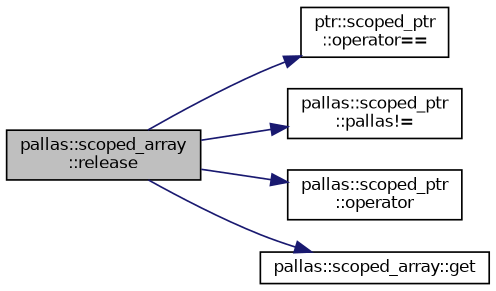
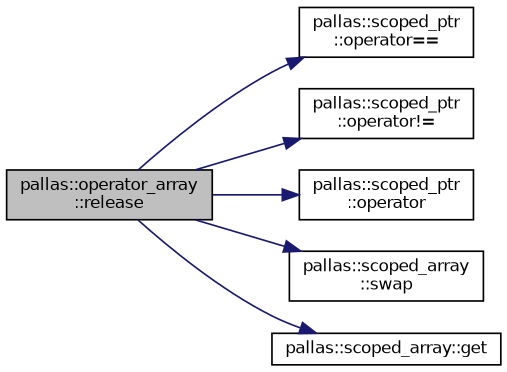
  digraph {
    rankdir=LR
    node [color=black fillcolor=white fontname=Helvetica fontsize=10 shape=record style=filled]
    edge [color=midnightblue fontname=Helvetica fontsize=10 labelfontname=Helvetica labelfontsize=10 style=solid]
-   n1 [fillcolor=grey75 fontcolor=black height=0.2 label="pallas::scoped_array\l::release" width=0.4]
-   n2 [height=0.2 label="ptr::scoped_ptr\l::operator==" width=0.4]
-   n3 [height=0.2 label="pallas::scoped_ptr\l::pallas!=" width=0.4]
+   n1 [fillcolor=grey75 fontcolor=black height=0.2 label="pallas::operator_array\l::release" width=0.4]
+   n2 [height=0.2 label="pallas::scoped_ptr\l::operator==" width=0.4]
+   n3 [height=0.2 label="pallas::scoped_ptr\l::operator!=" width=0.4]
    n4 [height=0.2 label="pallas::scoped_ptr\l::operator" width=0.4]
+   n5 [height=0.2 label="pallas::scoped_array\l::swap" width=0.4]
    n6 [height=0.2 label="pallas::scoped_array::get" width=0.4]
    n1 -> n2
    n1 -> n3
    n1 -> n4
+   n1 -> n5
    n1 -> n6
  }
